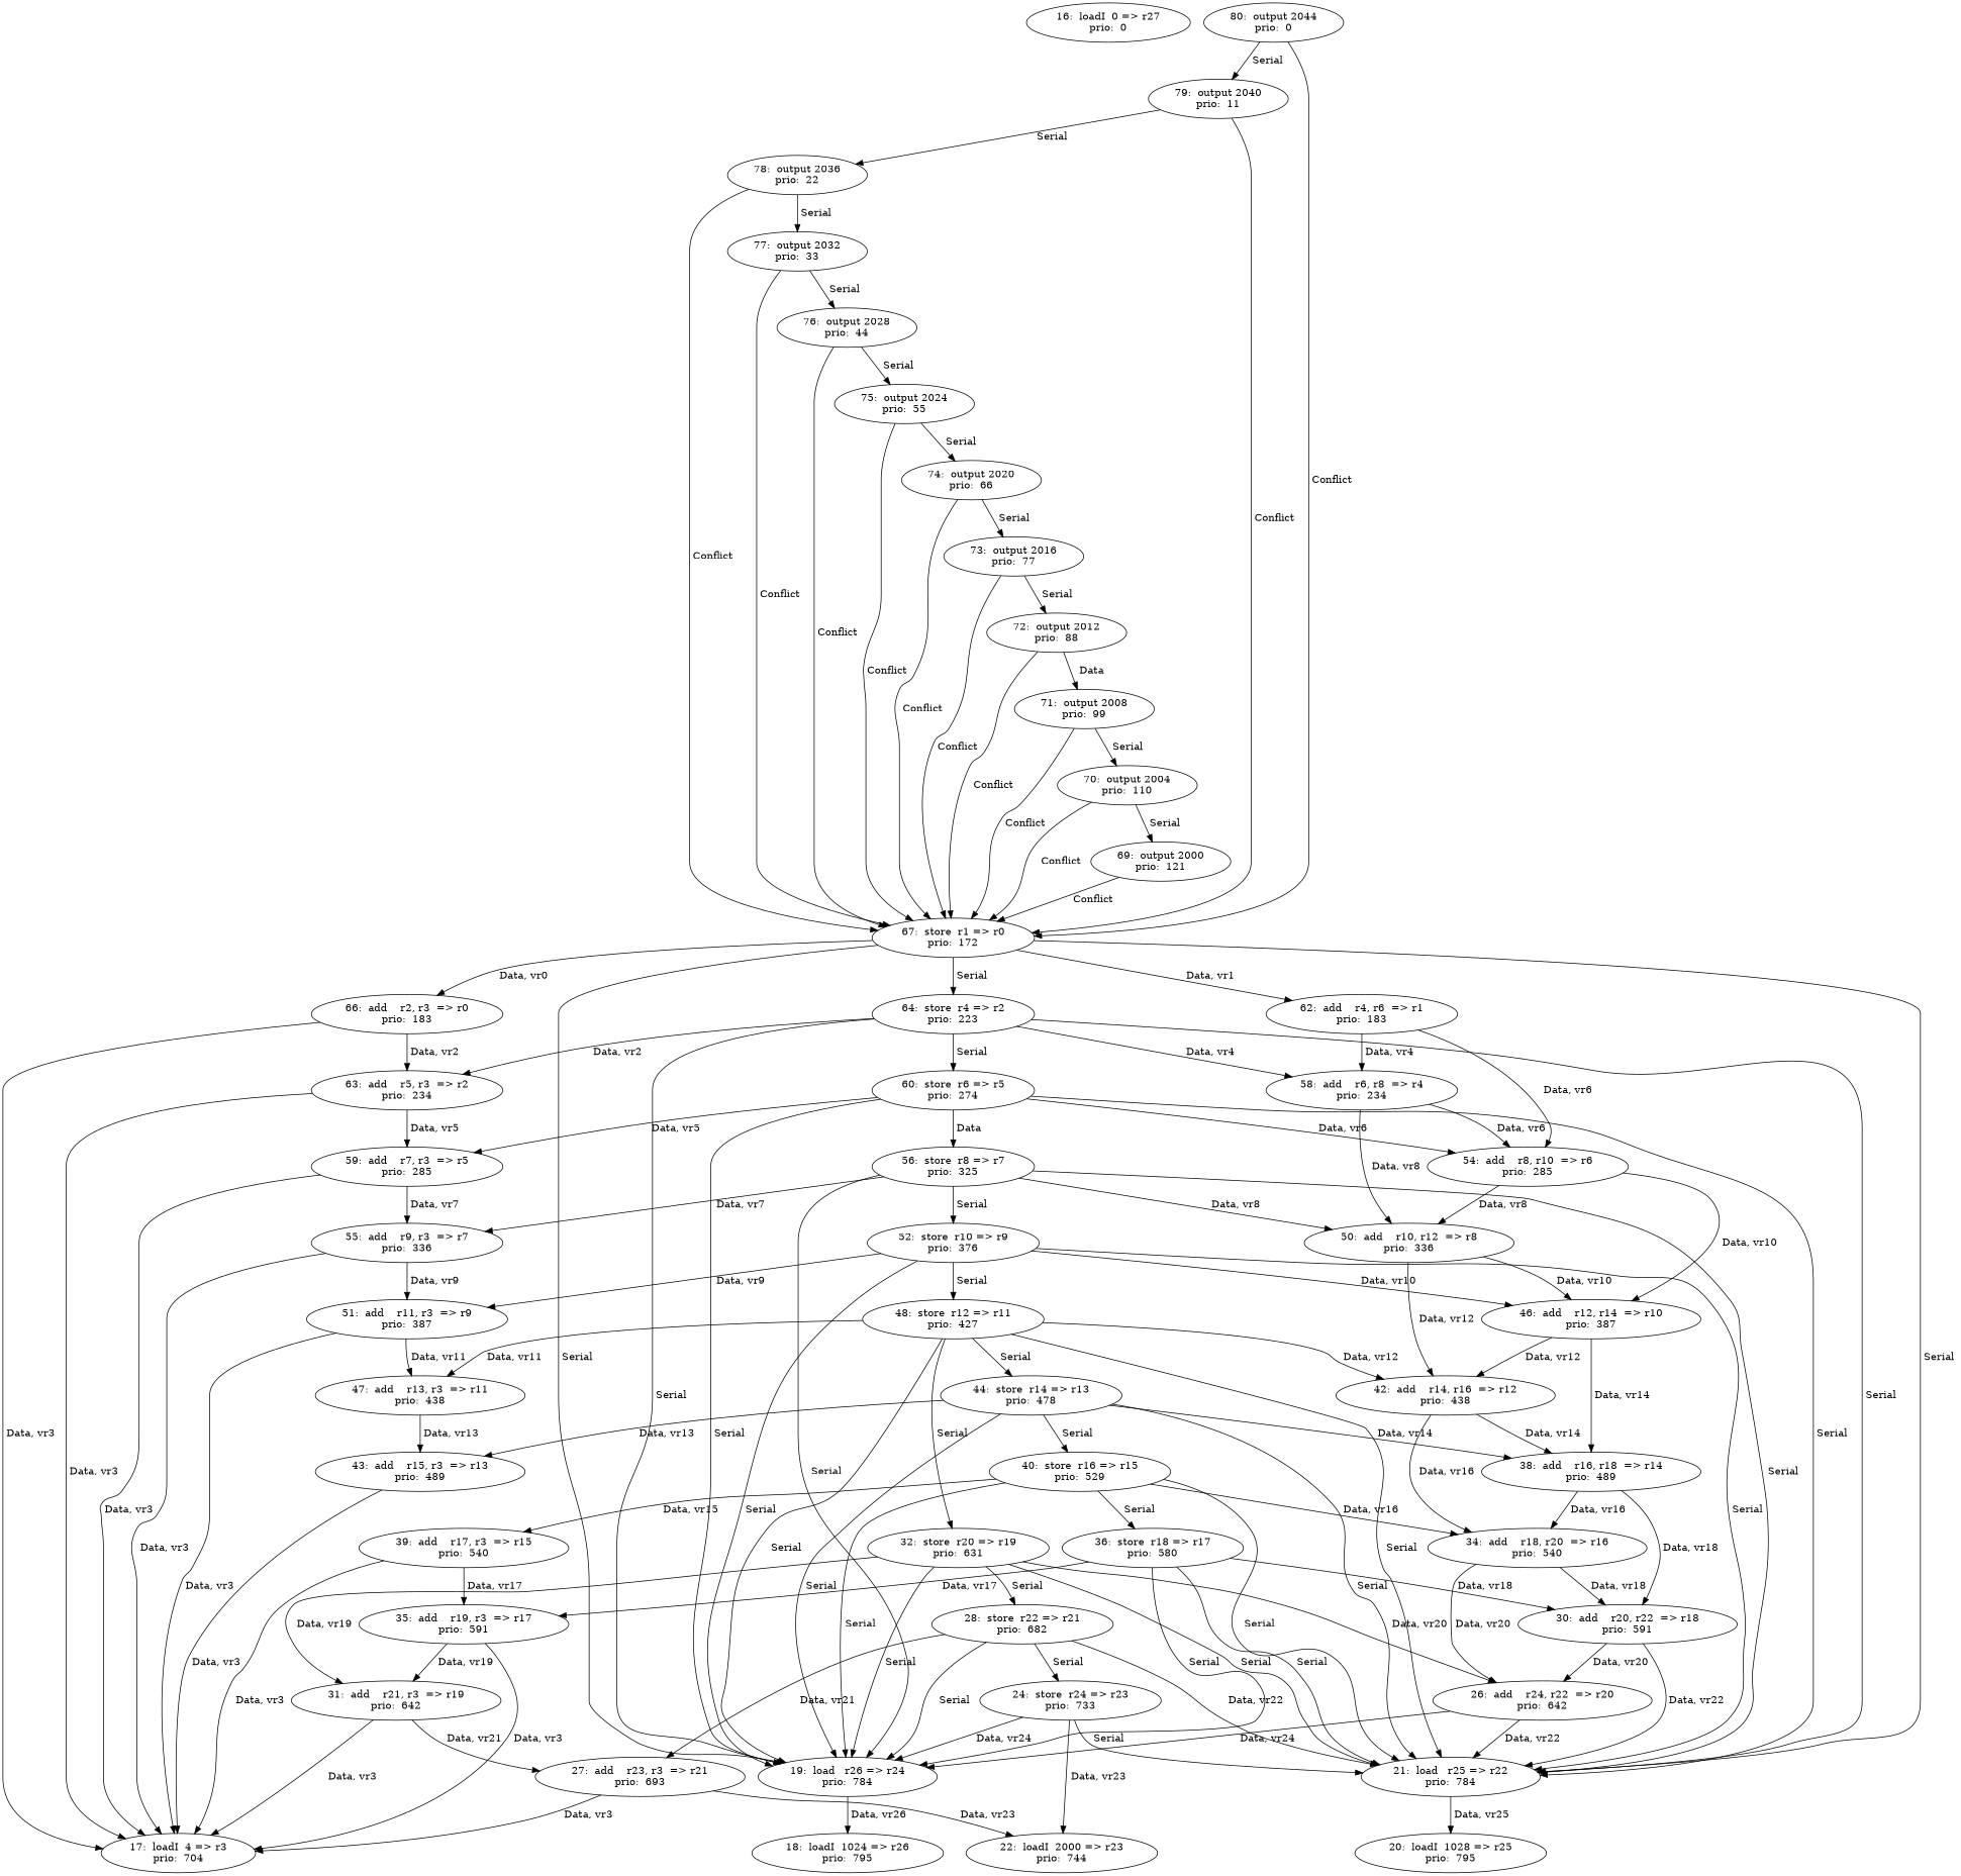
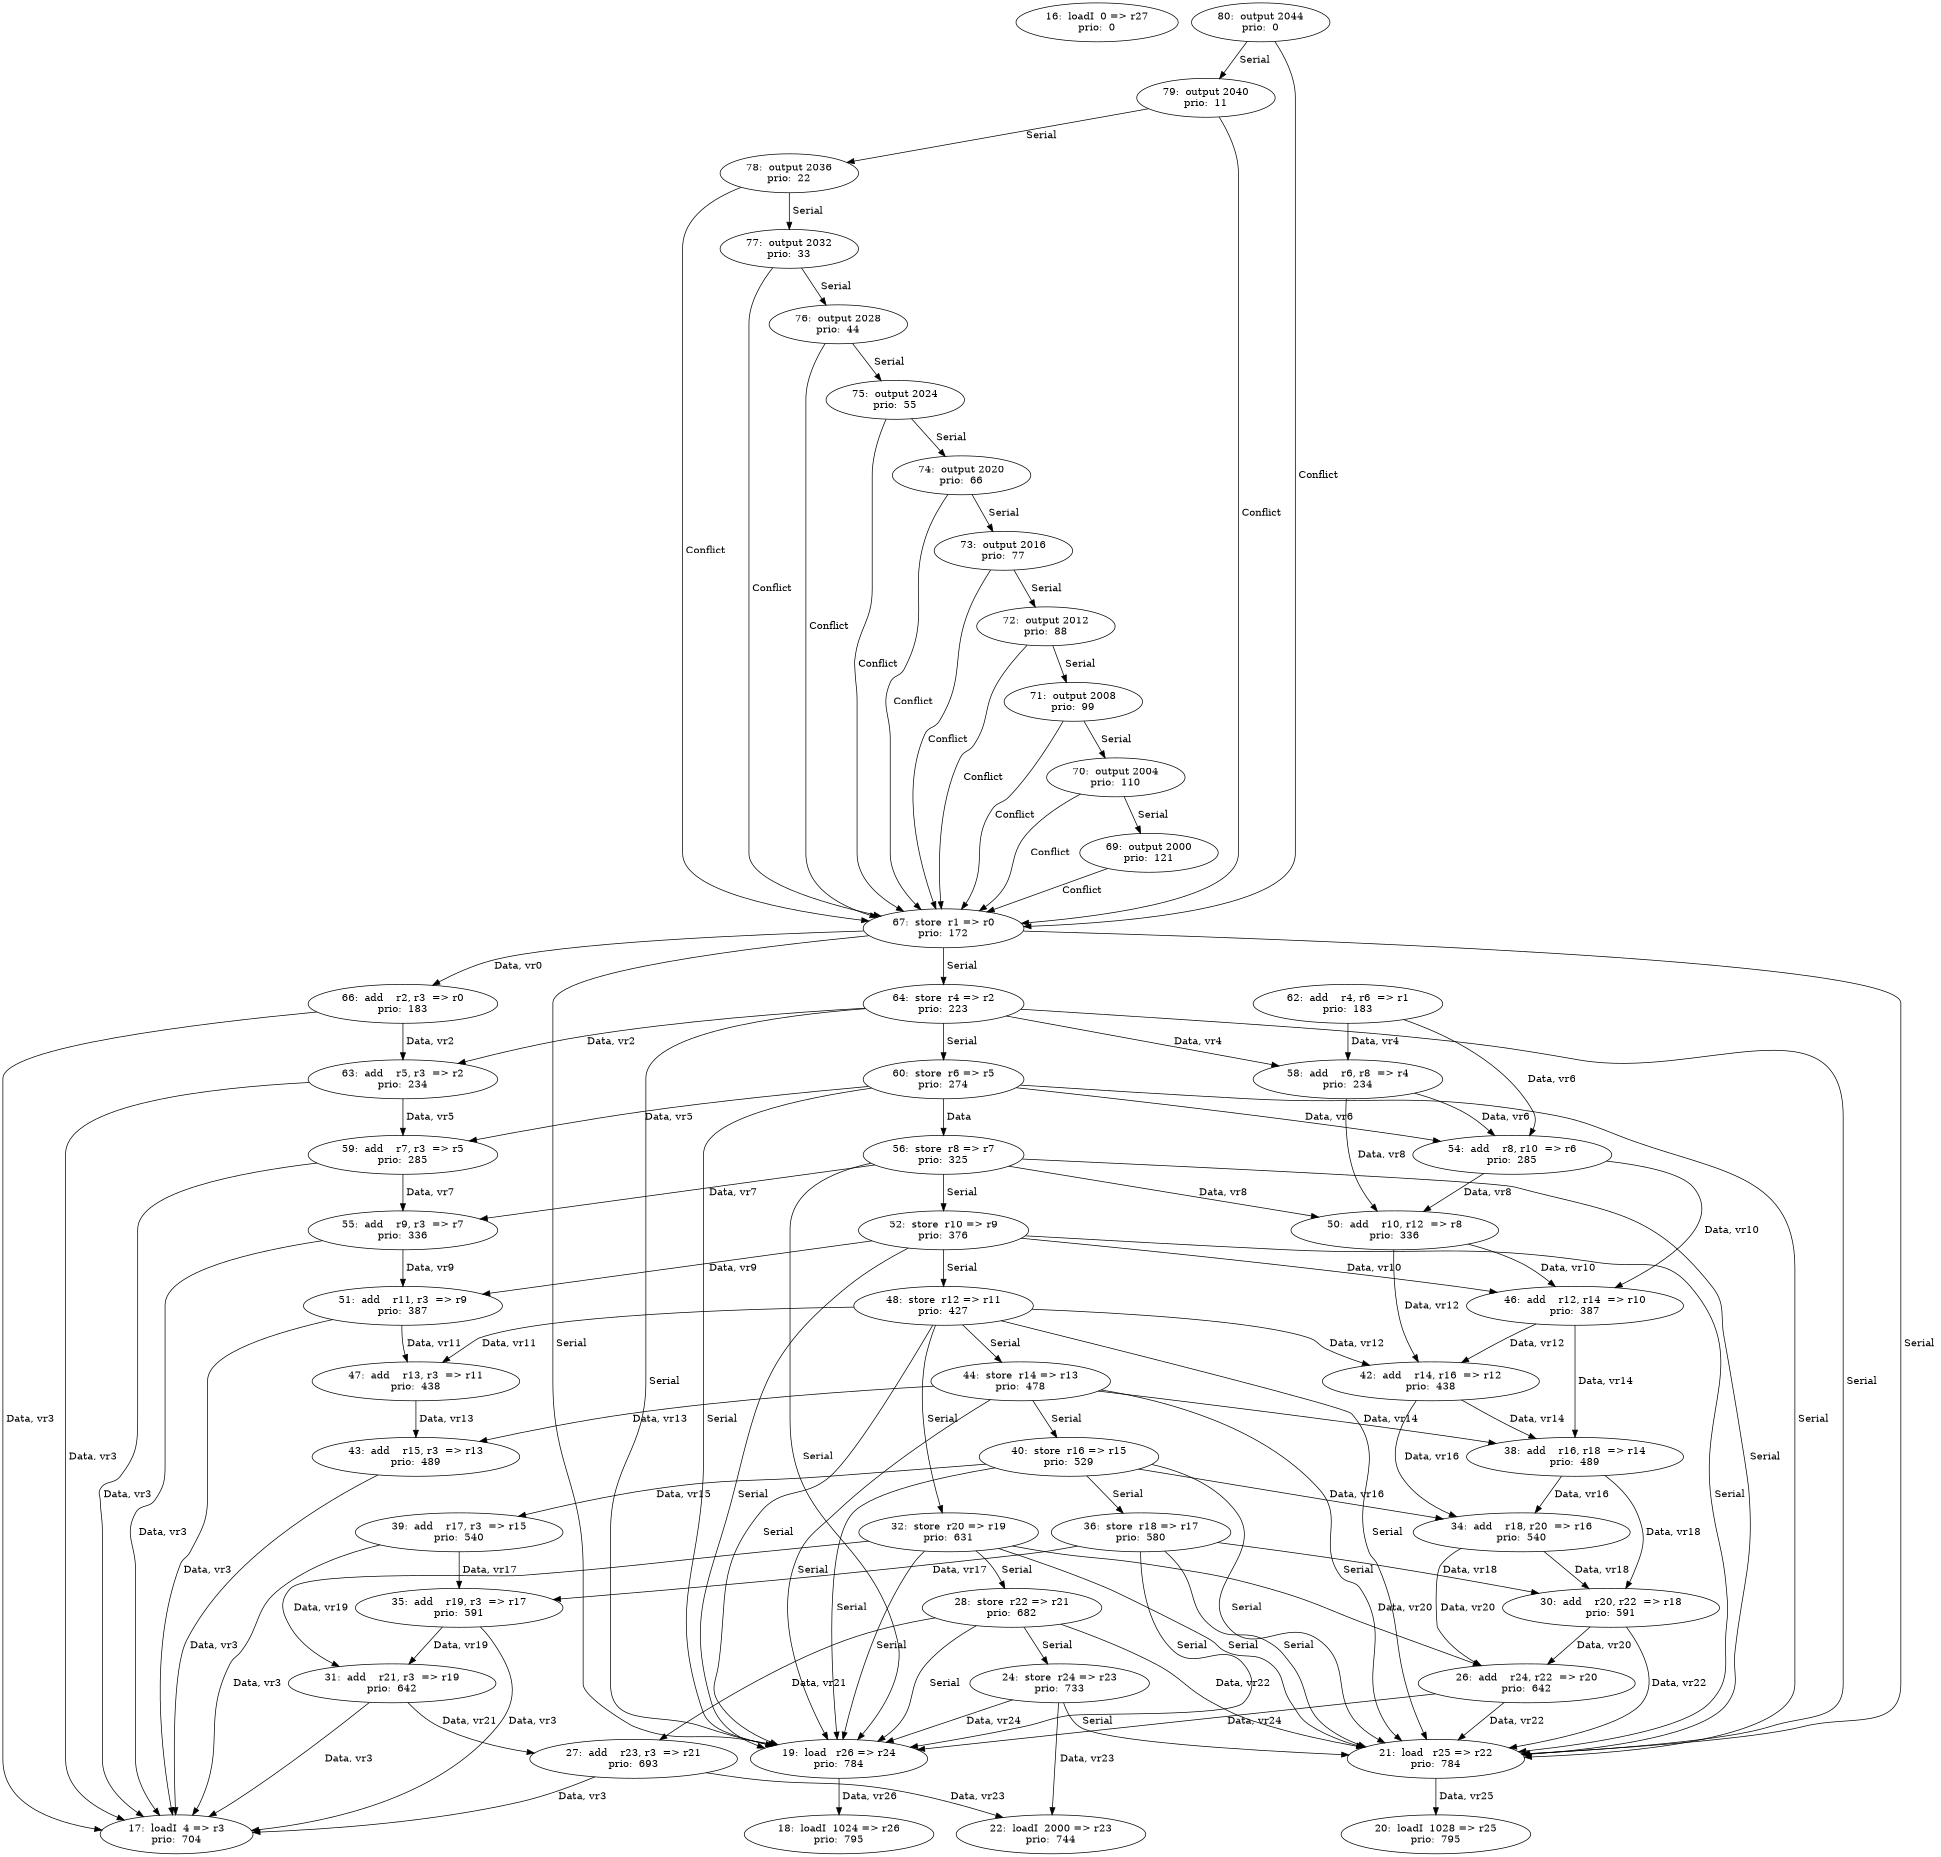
  digraph {
    n1 [label="16:  loadI  0 => r27\nprio:  0"]
    n2 [label="17:  loadI  4 => r3\nprio:  704"]
    n3 [label="18:  loadI  1024 => r26\nprio:  795"]
    n4 [label="19:  load   r26 => r24\nprio:  784"]
    n5 [label="20:  loadI  1028 => r25\nprio:  795"]
    n6 [label="21:  load   r25 => r22\nprio:  784"]
    n7 [label="22:  loadI  2000 => r23\nprio:  744"]
    n8 [label="24:  store  r24 => r23\nprio:  733"]
    n9 [label="26:  add    r24, r22  => r20\nprio:  642"]
    n10 [label="27:  add    r23, r3  => r21\nprio:  693"]
    n11 [label="28:  store  r22 => r21\nprio:  682"]
    n12 [label="30:  add    r20, r22  => r18\nprio:  591"]
    n13 [label="31:  add    r21, r3  => r19\nprio:  642"]
    n14 [label="32:  store  r20 => r19\nprio:  631"]
    n15 [label="34:  add    r18, r20  => r16\nprio:  540"]
    n16 [label="35:  add    r19, r3  => r17\nprio:  591"]
    n17 [label="36:  store  r18 => r17\nprio:  580"]
    n18 [label="38:  add    r16, r18  => r14\nprio:  489"]
    n19 [label="39:  add    r17, r3  => r15\nprio:  540"]
    n20 [label="40:  store  r16 => r15\nprio:  529"]
    n21 [label="42:  add    r14, r16  => r12\nprio:  438"]
    n22 [label="43:  add    r15, r3  => r13\nprio:  489"]
    n23 [label="44:  store  r14 => r13\nprio:  478"]
    n24 [label="46:  add    r12, r14  => r10\nprio:  387"]
    n25 [label="47:  add    r13, r3  => r11\nprio:  438"]
    n26 [label="48:  store  r12 => r11\nprio:  427"]
    n27 [label="50:  add    r10, r12  => r8\nprio:  336"]
    n28 [label="51:  add    r11, r3  => r9\nprio:  387"]
    n29 [label="52:  store  r10 => r9\nprio:  376"]
    n30 [label="54:  add    r8, r10  => r6\nprio:  285"]
    n31 [label="55:  add    r9, r3  => r7\nprio:  336"]
    n32 [label="56:  store  r8 => r7\nprio:  325"]
    n33 [label="58:  add    r6, r8  => r4\nprio:  234"]
    n34 [label="59:  add    r7, r3  => r5\nprio:  285"]
    n35 [label="60:  store  r6 => r5\nprio:  274"]
    n36 [label="62:  add    r4, r6  => r1\nprio:  183"]
    n37 [label="63:  add    r5, r3  => r2\nprio:  234"]
    n38 [label="64:  store  r4 => r2\nprio:  223"]
    n39 [label="66:  add    r2, r3  => r0\nprio:  183"]
    n40 [label="67:  store  r1 => r0\nprio:  172"]
    n41 [label="69:  output 2000\nprio:  121"]
    n42 [label="70:  output 2004\nprio:  110"]
    n43 [label="71:  output 2008\nprio:  99"]
    n44 [label="72:  output 2012\nprio:  88"]
    n45 [label="73:  output 2016\nprio:  77"]
    n46 [label="74:  output 2020\nprio:  66"]
    n47 [label="75:  output 2024\nprio:  55"]
    n48 [label="76:  output 2028\nprio:  44"]
    n49 [label="77:  output 2032\nprio:  33"]
    n50 [label="78:  output 2036\nprio:  22"]
    n51 [label="79:  output 2040\nprio:  11"]
    n52 [label="80:  output 2044\nprio:  0"]
    n4 -> n3 [label=" Data, vr26"]
    n6 -> n5 [label=" Data, vr25"]
    n8 -> n4 [label=" Data, vr24"]
    n8 -> n6 [label=" Serial "]
    n8 -> n7 [label=" Data, vr23"]
    n9 -> n4 [label=" Data, vr24"]
    n9 -> n6 [label=" Data, vr22"]
    n10 -> n2 [label=" Data, vr3"]
    n10 -> n7 [label=" Data, vr23"]
    n11 -> n4 [label=" Serial "]
    n11 -> n6 [label=" Data, vr22"]
    n11 -> n8 [label=" Serial "]
    n11 -> n10 [label=" Data, vr21"]
    n12 -> n6 [label=" Data, vr22"]
    n12 -> n9 [label=" Data, vr20"]
    n13 -> n2 [label=" Data, vr3"]
    n13 -> n10 [label=" Data, vr21"]
    n14 -> n4 [label=" Serial "]
    n14 -> n6 [label=" Serial "]
    n14 -> n9 [label=" Data, vr20"]
    n14 -> n11 [label=" Serial "]
    n14 -> n13 [label=" Data, vr19"]
    n15 -> n9 [label=" Data, vr20"]
    n15 -> n12 [label=" Data, vr18"]
    n16 -> n2 [label=" Data, vr3"]
    n16 -> n13 [label=" Data, vr19"]
    n17 -> n4 [label=" Serial "]
    n17 -> n6 [label=" Serial "]
    n17 -> n12 [label=" Data, vr18"]
    n17 -> n16 [label=" Data, vr17"]
    n18 -> n12 [label=" Data, vr18"]
    n18 -> n15 [label=" Data, vr16"]
    n19 -> n2 [label=" Data, vr3"]
    n19 -> n16 [label=" Data, vr17"]
    n20 -> n4 [label=" Serial "]
    n20 -> n6 [label=" Serial "]
    n20 -> n15 [label=" Data, vr16"]
    n20 -> n17 [label=" Serial "]
    n20 -> n19 [label=" Data, vr15"]
    n21 -> n15 [label=" Data, vr16"]
    n21 -> n18 [label=" Data, vr14"]
    n22 -> n2 [label=" Data, vr3"]
    n23 -> n4 [label=" Serial "]
    n23 -> n6 [label=" Serial "]
    n23 -> n18 [label=" Data, vr14"]
    n23 -> n20 [label=" Serial "]
    n23 -> n22 [label=" Data, vr13"]
    n24 -> n18 [label=" Data, vr14"]
    n24 -> n21 [label=" Data, vr12"]
    n25 -> n22 [label=" Data, vr13"]
    n26 -> n4 [label=" Serial "]
    n26 -> n6 [label=" Serial "]
    n26 -> n14 [label=" Serial "]
    n26 -> n21 [label=" Data, vr12"]
    n26 -> n23 [label=" Serial "]
    n26 -> n25 [label=" Data, vr11"]
    n27 -> n21 [label=" Data, vr12"]
    n27 -> n24 [label=" Data, vr10"]
    n28 -> n2 [label=" Data, vr3"]
    n28 -> n25 [label=" Data, vr11"]
    n29 -> n4 [label=" Serial "]
    n29 -> n6 [label=" Serial "]
    n29 -> n24 [label=" Data, vr10"]
    n29 -> n26 [label=" Serial "]
    n29 -> n28 [label=" Data, vr9"]
    n30 -> n24 [label=" Data, vr10"]
    n30 -> n27 [label=" Data, vr8"]
    n31 -> n2 [label=" Data, vr3"]
    n31 -> n28 [label=" Data, vr9"]
    n32 -> n4 [label=" Serial "]
    n32 -> n6 [label=" Serial "]
    n32 -> n27 [label=" Data, vr8"]
    n32 -> n29 [label=" Serial "]
    n32 -> n31 [label=" Data, vr7"]
    n33 -> n27 [label=" Data, vr8"]
    n33 -> n30 [label=" Data, vr6"]
    n34 -> n2 [label=" Data, vr3"]
    n34 -> n31 [label=" Data, vr7"]
    n35 -> n4 [label=" Serial "]
    n35 -> n6 [label=" Serial "]
    n35 -> n30 [label=" Data, vr6"]
    n35 -> n32 [label=" Data "]
    n35 -> n34 [label=" Data, vr5"]
    n36 -> n30 [label=" Data, vr6"]
    n36 -> n33 [label=" Data, vr4"]
    n37 -> n2 [label=" Data, vr3"]
    n37 -> n34 [label=" Data, vr5"]
    n38 -> n4 [label=" Serial "]
    n38 -> n6 [label=" Serial "]
    n38 -> n33 [label=" Data, vr4"]
    n38 -> n35 [label=" Serial "]
    n38 -> n37 [label=" Data, vr2"]
    n39 -> n2 [label=" Data, vr3"]
    n39 -> n37 [label=" Data, vr2"]
    n40 -> n4 [label=" Serial "]
    n40 -> n6 [label=" Serial "]
-   n40 -> n36 [label=" Data, vr1"]
    n40 -> n38 [label=" Serial "]
    n40 -> n39 [label=" Data, vr0"]
    n41 -> n40 [label=" Conflict "]
    n42 -> n40 [label=" Conflict "]
    n42 -> n41 [label=" Serial "]
    n43 -> n40 [label=" Conflict "]
    n43 -> n42 [label=" Serial "]
    n44 -> n40 [label=" Conflict "]
-   n44 -> n43 [label=" Data "]
+   n44 -> n43 [label=" Serial "]
    n45 -> n40 [label=" Conflict "]
    n45 -> n44 [label=" Serial "]
    n46 -> n40 [label=" Conflict "]
    n46 -> n45 [label=" Serial "]
    n47 -> n40 [label=" Conflict "]
    n47 -> n46 [label=" Serial "]
    n48 -> n40 [label=" Conflict "]
    n48 -> n47 [label=" Serial "]
    n49 -> n40 [label=" Conflict "]
    n49 -> n48 [label=" Serial "]
    n50 -> n40 [label=" Conflict "]
    n50 -> n49 [label=" Serial "]
    n51 -> n40 [label=" Conflict "]
    n51 -> n50 [label=" Serial "]
    n52 -> n40 [label=" Conflict "]
    n52 -> n51 [label=" Serial "]
  }
